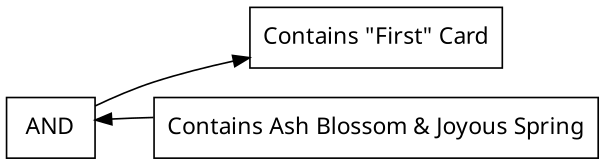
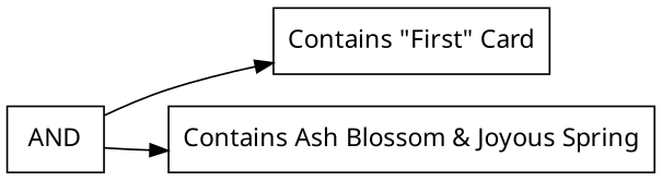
  digraph {
    rankdir=LR
    splines=spline
    node [fontname=Sans shape=record]
    n1 [label=AND]
    n2 [label="Contains \"First\" Card"]
    n3 [label="Contains Ash Blossom & Joyous Spring"]
    n1 -> n2
-   n3 -> n1
+   n1 -> n3
  }
